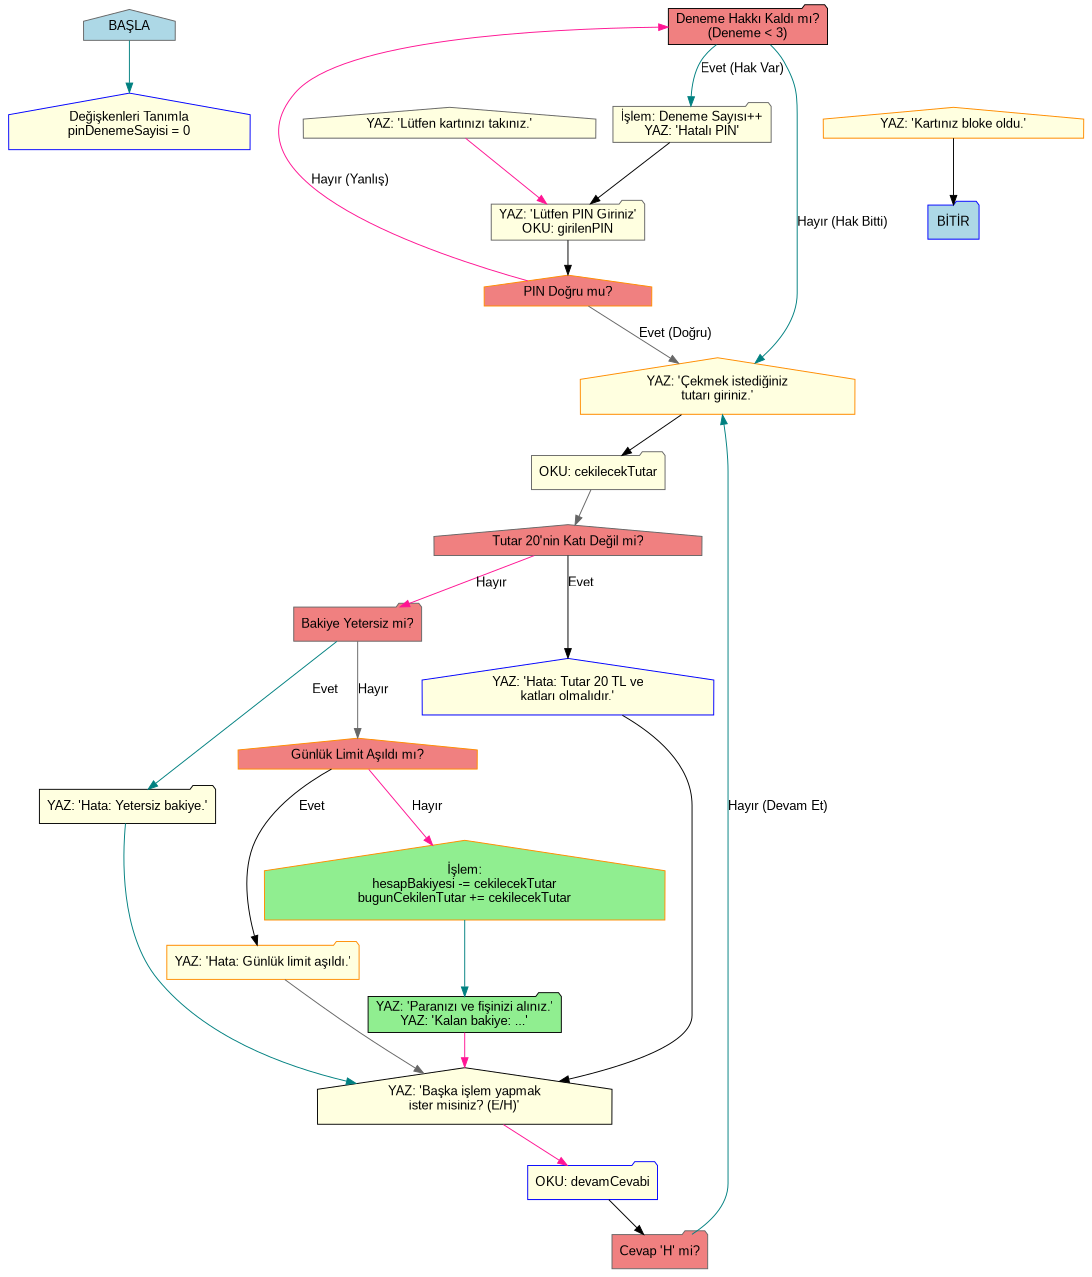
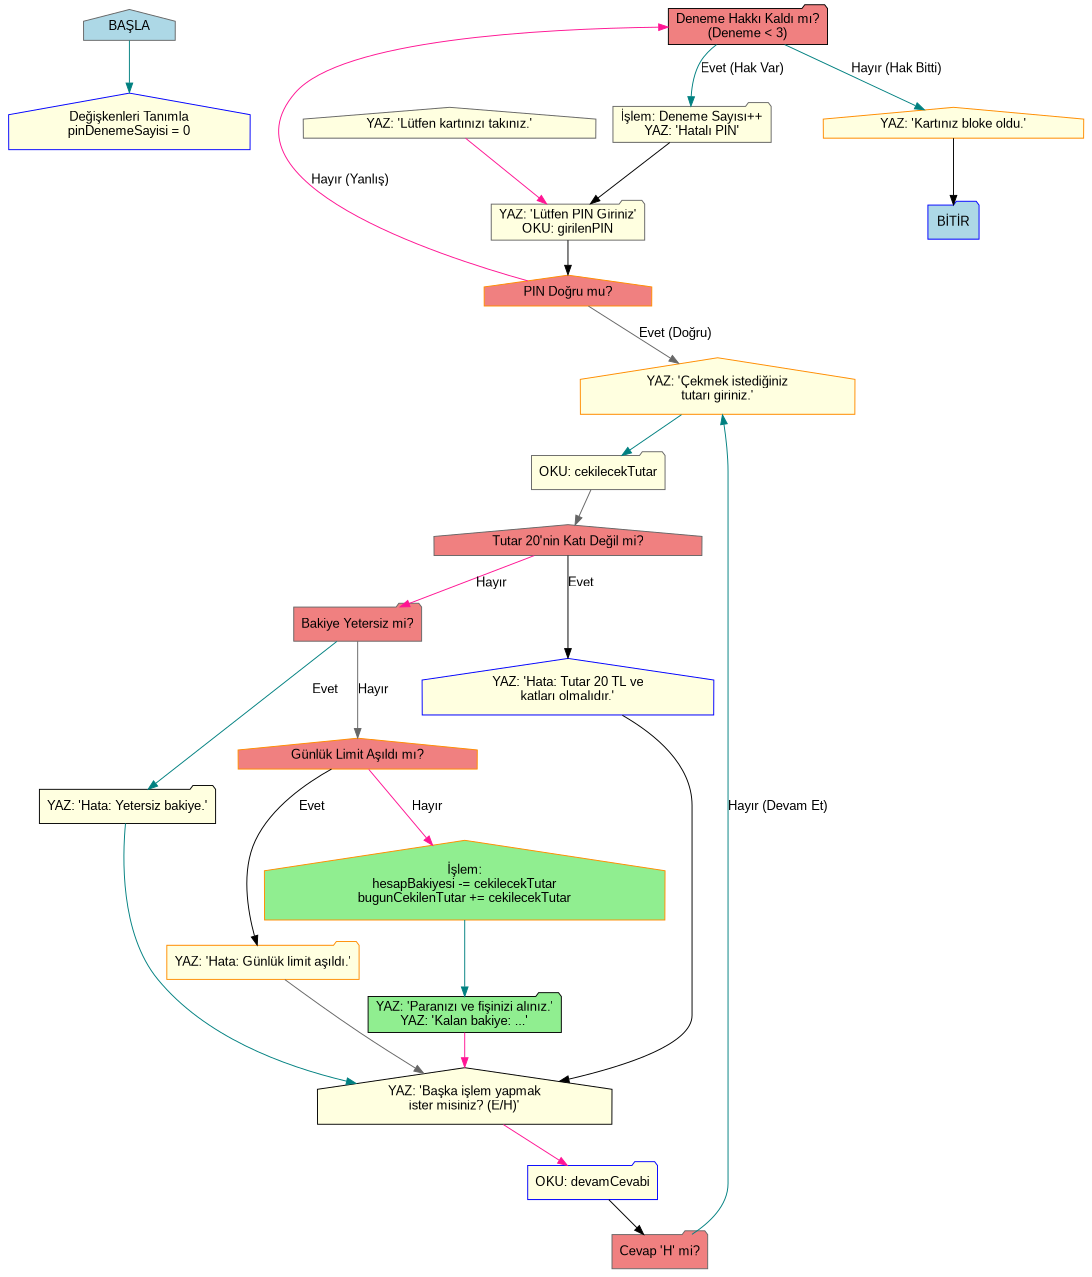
  digraph {
    rankdir=TB
    node [color=gray40 fillcolor=lightyellow fontname=Arial shape=house style=filled]
    edge [color=teal fontname=Arial]
    n1 [fillcolor=lightblue label="BAŞLA"]
    n2 [color=blue label="Değişkenleri Tanımla\npinDenemeSayisi = 0"]
    n3 [color=blue fillcolor=lightblue label="BİTİR" shape=folder]
    n4 [label="YAZ: 'Lütfen kartınızı takınız.'"]
    n5 [label="YAZ: 'Lütfen PIN Giriniz'\nOKU: girilenPIN" shape=folder]
    n6 [color=darkorange fillcolor=lightcoral label="PIN Doğru mu?"]
    n7 [color=black fillcolor=lightcoral label="Deneme Hakkı Kaldı mı?\n(Deneme < 3)" shape=folder]
    n8 [color=darkorange label="YAZ: 'Çekmek istediğiniz\ntutarı giriniz.'"]
    n9 [label="İşlem: Deneme Sayısı++\nYAZ: 'Hatalı PIN'" shape=folder]
    n10 [color=darkorange label="YAZ: 'Kartınız bloke oldu.'"]
    n11 [label="OKU: cekilecekTutar" shape=folder]
    n12 [fillcolor=lightcoral label="Tutar 20'nin Katı Değil mi?"]
    n13 [color=blue label="YAZ: 'Hata: Tutar 20 TL ve\nkatları olmalıdır.'"]
    n14 [fillcolor=lightcoral label="Bakiye Yetersiz mi?" shape=folder]
    n15 [color=black label="YAZ: 'Başka işlem yapmak\nister misiniz? (E/H)'"]
    n16 [color=blue label="OKU: devamCevabi" shape=folder]
    n17 [color=black label="YAZ: 'Hata: Yetersiz bakiye.'" shape=folder]
    n18 [color=darkorange label="YAZ: 'Hata: Günlük limit aşıldı.'" shape=folder]
    n19 [color=black fillcolor=lightgreen label="YAZ: 'Paranızı ve fişinizi alınız.'\nYAZ: 'Kalan bakiye: ...'" shape=folder]
    n20 [fillcolor=lightcoral label="Cevap 'H' mi?" shape=folder]
    n21 [color=darkorange fillcolor=lightgreen label="İşlem:\nhesapBakiyesi -= cekilecekTutar\nbugunCekilenTutar += cekilecekTutar"]
    n22 [color=darkorange fillcolor=lightcoral label="Günlük Limit Aşıldı mı?"]
    n1 -> n2
    n4 -> n5 [color=deeppink]
    n5 -> n6 [color=black]
    n6 -> n7 [color=deeppink label="Hayır (Yanlış)"]
    n6 -> n8 [color=gray40 label="Evet (Doğru)"]
    n7 -> n9 [label="Evet (Hak Var)"]
-   n7 -> n8 [label="Hayır (Hak Bitti)"]
-   n8 -> n11 [color=black]
+   n7 -> n10 [label="Hayır (Hak Bitti)"]
+   n8 -> n11
    n9 -> n5 [color=black]
    n10 -> n3 [color=black]
    n11 -> n12 [color=gray40]
    n12 -> n13 [color=black label=Evet]
    n12 -> n14 [color=deeppink label="Hayır"]
    n13 -> n15 [color=black]
    n14 -> n17 [label=Evet]
    n14 -> n22 [color=gray40 label="Hayır"]
    n15 -> n16 [color=deeppink]
    n16 -> n20 [color=black]
    n17 -> n15
    n18 -> n15 [color=gray40]
    n19 -> n15 [color=deeppink]
    n20 -> n8 [label="Hayır (Devam Et)"]
    n21 -> n19
    n22 -> n18 [color=black label=Evet]
    n22 -> n21 [color=deeppink label="Hayır"]
  }
